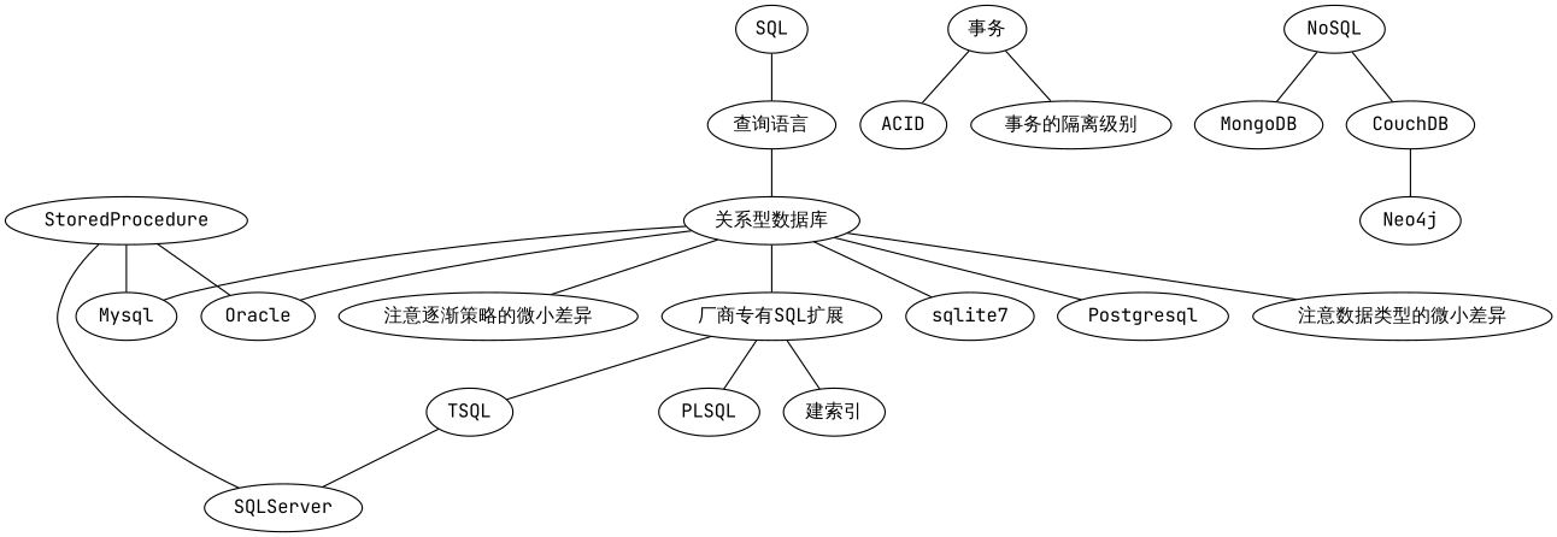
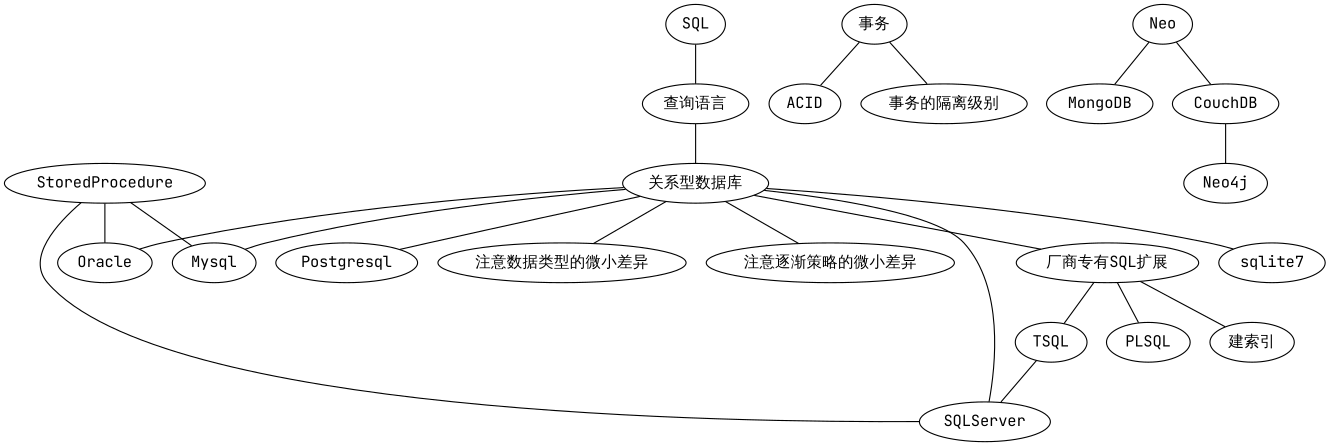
  graph {
    fontname="JetBrains Mono"
    node [fontname="JetBrains Mono"]
    edge [fontname="JetBrains Mono"]
    "关系型数据库"
    Mysql
    Oracle
    SQLServer
    n5 [label=sqlite7]
    Postgresql
    "注意数据类型的微小差异"
    "注意逐渐策略的微小差异"
    "厂商专有SQL扩展"
    SQL
    "查询语言"
    TSQL
    PLSQL
    "建索引"
    "事务"
    ACID
    "事务的隔离级别"
    StoredProcedure
-   NoSQL
+   NoSQL [label=Neo]
    MongoDB
    CouchDB
    Neo4j
    "关系型数据库" -- Mysql
    "关系型数据库" -- Oracle
+   "关系型数据库" -- SQLServer
    "关系型数据库" -- n5
    "关系型数据库" -- Postgresql
    "关系型数据库" -- "注意数据类型的微小差异"
    "关系型数据库" -- "注意逐渐策略的微小差异"
    "关系型数据库" -- "厂商专有SQL扩展"
    "厂商专有SQL扩展" -- TSQL
    "厂商专有SQL扩展" -- PLSQL
    "厂商专有SQL扩展" -- "建索引"
    SQL -- "查询语言"
    "查询语言" -- "关系型数据库"
    TSQL -- SQLServer
    "事务" -- ACID
    "事务" -- "事务的隔离级别"
    StoredProcedure -- Mysql
    StoredProcedure -- Oracle
    StoredProcedure -- SQLServer
    NoSQL -- MongoDB
    NoSQL -- CouchDB
    CouchDB -- Neo4j
  }
